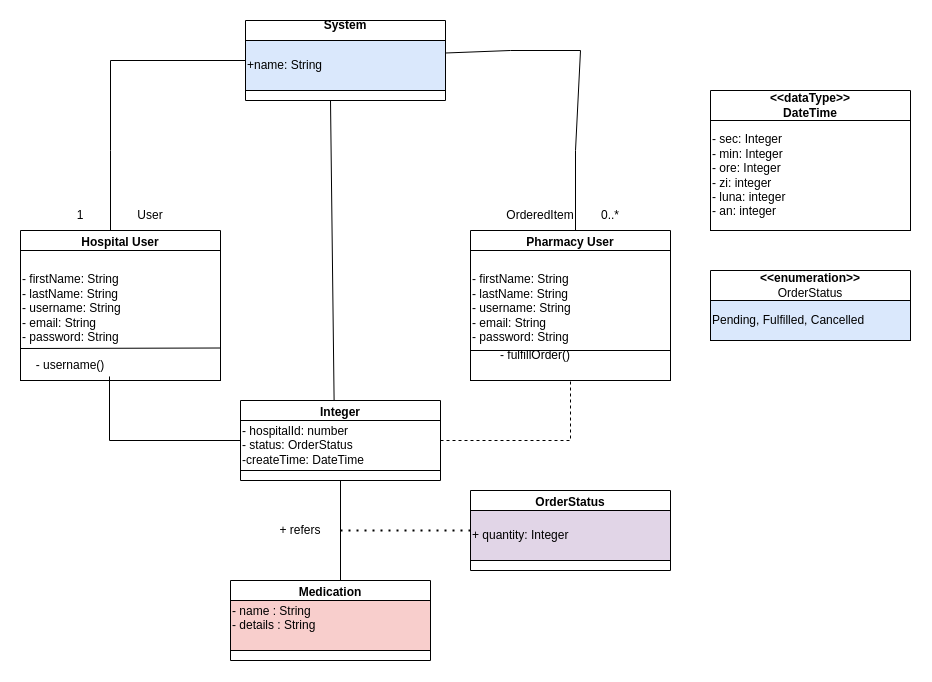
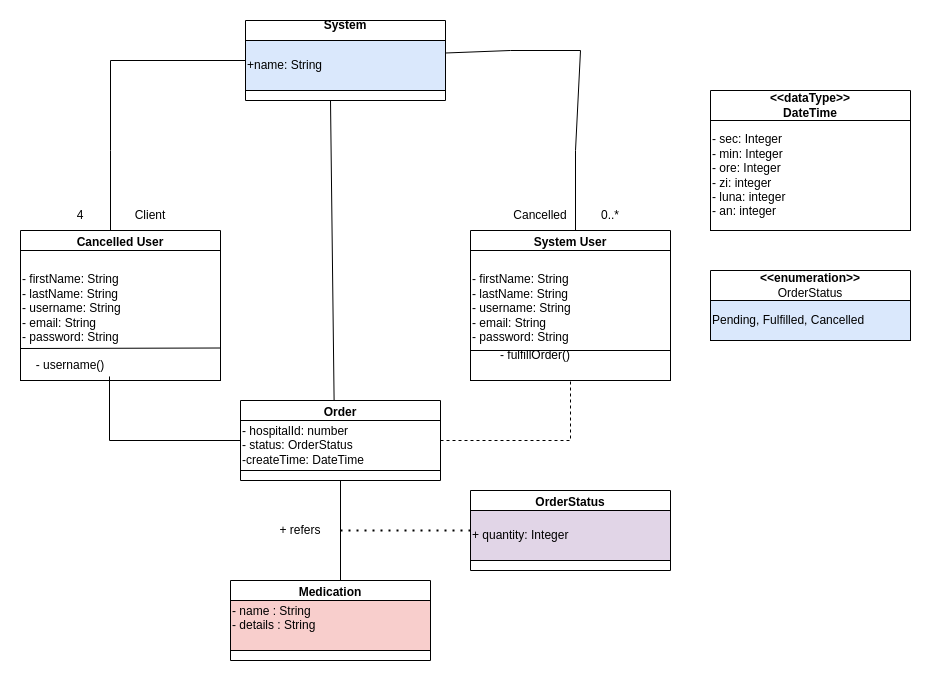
  <mxCell id="0" />
  <mxCell id="1" parent="0" />
- <mxCell id="2" value="Hospital User" style="swimlane;whiteSpace=wrap;html=1;" parent="1" vertex="1"><mxGeometry x="20" y="230" width="200" height="150" as="geometry" /></mxCell>
+ <mxCell id="2" value="Cancelled User" style="swimlane;whiteSpace=wrap;html=1;" parent="1" vertex="1"><mxGeometry x="20" y="230" width="200" height="150" as="geometry" /></mxCell>
  <mxCell id="3" value="- firstName: String&lt;div&gt;- lastName: String&lt;/div&gt;&lt;div&gt;- username: String&lt;/div&gt;&lt;div&gt;- email: String&lt;/div&gt;&lt;div&gt;- password: String&lt;/div&gt;&lt;div&gt;&lt;br&gt;&lt;/div&gt;" style="rounded=0;whiteSpace=wrap;html=1;align=left;" parent="2" vertex="1"><mxGeometry y="20" width="200" height="130" as="geometry" /></mxCell>
  <mxCell id="4" value="" style="endArrow=none;html=1;rounded=0;entryX=1;entryY=0.75;entryDx=0;entryDy=0;" edge="1" parent="2" target="3"><mxGeometry width="50" height="50" relative="1" as="geometry"><mxPoint y="118" as="sourcePoint" /><mxPoint x="370" y="70" as="targetPoint" /></mxGeometry></mxCell>
  <mxCell id="5" value="- username()" style="text;html=1;align=center;verticalAlign=middle;whiteSpace=wrap;rounded=0;" vertex="1" parent="2"><mxGeometry y="120" width="100" height="30" as="geometry" /></mxCell>
  <mxCell id="6" value="&amp;lt;&amp;lt;dataType&amp;gt;&amp;gt;&lt;div&gt;DateTime&lt;/div&gt;" style="swimlane;whiteSpace=wrap;html=1;startSize=30;" parent="1" vertex="1"><mxGeometry x="710" y="90" width="200" height="140" as="geometry" /></mxCell>
  <mxCell id="7" value="- sec: Integer&lt;div&gt;- min: Integer&lt;/div&gt;&lt;div&gt;- ore: Integer&lt;/div&gt;&lt;div&gt;- zi: integer&lt;/div&gt;&lt;div&gt;- luna: integer&lt;/div&gt;&lt;div&gt;- an: integer&lt;/div&gt;" style="rounded=0;whiteSpace=wrap;html=1;align=left;" parent="6" vertex="1"><mxGeometry y="30" width="200" height="110" as="geometry" /></mxCell>
- <mxCell id="8" value="Pharmacy User" style="swimlane;whiteSpace=wrap;html=1;" parent="1" vertex="1"><mxGeometry x="470" y="230" width="200" height="150" as="geometry" /></mxCell>
+ <mxCell id="8" value="System User" style="swimlane;whiteSpace=wrap;html=1;" parent="1" vertex="1"><mxGeometry x="470" y="230" width="200" height="150" as="geometry" /></mxCell>
  <mxCell id="9" value="- firstName: String&lt;div&gt;- lastName: String&lt;/div&gt;&lt;div&gt;- username: String&lt;/div&gt;&lt;div&gt;- email: String&lt;/div&gt;&lt;div&gt;- password: String&lt;/div&gt;&lt;div&gt;&lt;br&gt;&lt;/div&gt;" style="rounded=0;whiteSpace=wrap;html=1;align=left;" parent="8" vertex="1"><mxGeometry y="20" width="200" height="130" as="geometry" /></mxCell>
  <mxCell id="10" value="" style="endArrow=none;html=1;rounded=0;entryX=1;entryY=0.75;entryDx=0;entryDy=0;" edge="1" parent="8"><mxGeometry width="50" height="50" relative="1" as="geometry"><mxPoint y="120" as="sourcePoint" /><mxPoint x="200" y="120" as="targetPoint" /></mxGeometry></mxCell>
  <mxCell id="11" value="- fulfillOrder()" style="text;html=1;align=center;verticalAlign=middle;whiteSpace=wrap;rounded=0;" vertex="1" parent="8"><mxGeometry x="15" y="110" width="100" height="30" as="geometry" /></mxCell>
  <mxCell id="12" value="&amp;lt;&amp;lt;enumeration&amp;gt;&amp;gt;&lt;div&gt;&lt;span style=&quot;font-weight: 400; text-align: left;&quot;&gt;OrderStatus&lt;/span&gt;&lt;/div&gt;" style="swimlane;whiteSpace=wrap;html=1;startSize=30;" parent="1" vertex="1"><mxGeometry x="710" y="270" width="200" height="60" as="geometry" /></mxCell>
  <mxCell id="13" value="Pending, Fulfilled, Cancelled" style="rounded=0;whiteSpace=wrap;html=1;align=left;fillColor=#dae8fc;" parent="12" vertex="1"><mxGeometry y="30" width="200" height="40" as="geometry" /></mxCell>
  <mxCell id="14" value="" style="endArrow=none;html=1;rounded=0;entryX=1;entryY=0.5;entryDx=0;entryDy=0;" parent="1" target="20" edge="1"><mxGeometry width="50" height="50" relative="1" as="geometry"><mxPoint x="110" y="230" as="sourcePoint" /><mxPoint x="580" y="220" as="targetPoint" /><Array as="points"><mxPoint x="110" y="150" /><mxPoint x="110" y="60" /></Array></mxGeometry></mxCell>
- <mxCell id="15" value="1" style="text;html=1;align=center;verticalAlign=middle;whiteSpace=wrap;rounded=0;" parent="1" vertex="1"><mxGeometry x="50" y="200" width="60" height="30" as="geometry" /></mxCell>
- <mxCell id="16" value="User" style="text;html=1;align=center;verticalAlign=middle;whiteSpace=wrap;rounded=0;" parent="1" vertex="1"><mxGeometry x="120" y="200" width="60" height="30" as="geometry" /></mxCell>
- <mxCell id="17" value="OrderedItem" style="text;html=1;align=center;verticalAlign=middle;whiteSpace=wrap;rounded=0;" parent="1" vertex="1"><mxGeometry x="510" y="200" width="60" height="30" as="geometry" /></mxCell>
+ <mxCell id="15" value="4" style="text;html=1;align=center;verticalAlign=middle;whiteSpace=wrap;rounded=0;" parent="1" vertex="1"><mxGeometry x="50" y="200" width="60" height="30" as="geometry" /></mxCell>
+ <mxCell id="16" value="Client" style="text;html=1;align=center;verticalAlign=middle;whiteSpace=wrap;rounded=0;" parent="1" vertex="1"><mxGeometry x="120" y="200" width="60" height="30" as="geometry" /></mxCell>
+ <mxCell id="17" value="Cancelled" style="text;html=1;align=center;verticalAlign=middle;whiteSpace=wrap;rounded=0;" parent="1" vertex="1"><mxGeometry x="510" y="200" width="60" height="30" as="geometry" /></mxCell>
  <mxCell id="18" value="0..*" style="text;html=1;align=center;verticalAlign=middle;whiteSpace=wrap;rounded=0;" parent="1" vertex="1"><mxGeometry x="580" y="200" width="60" height="30" as="geometry" /></mxCell>
  <mxCell id="19" value="" style="endArrow=none;html=1;rounded=0;exitX=0.468;exitY=-0.006;exitDx=0;exitDy=0;exitPerimeter=0;" parent="1" edge="1" source="23"><mxGeometry width="50" height="50" relative="1" as="geometry"><mxPoint x="330" y="160" as="sourcePoint" /><mxPoint x="330" y="100" as="targetPoint" /></mxGeometry></mxCell>
  <mxCell id="20" value="System&lt;div&gt;&lt;br&gt;&lt;/div&gt;" style="swimlane;whiteSpace=wrap;html=1;" parent="1" vertex="1"><mxGeometry x="245" y="20" width="200" height="80" as="geometry" /></mxCell>
  <mxCell id="21" value="+name: String" style="rounded=0;whiteSpace=wrap;html=1;align=left;fillColor=#dae8fc;" parent="20" vertex="1"><mxGeometry y="20" width="200" height="50" as="geometry" /></mxCell>
  <mxCell id="22" value="" style="endArrow=none;html=1;rounded=0;exitX=0.445;exitY=0.969;exitDx=0;exitDy=0;exitPerimeter=0;" edge="1" parent="1" source="3"><mxGeometry width="50" height="50" relative="1" as="geometry"><mxPoint x="109" y="520" as="sourcePoint" /><mxPoint x="260" y="440" as="targetPoint" /><Array as="points"><mxPoint x="109" y="440" /><mxPoint x="280" y="440" /></Array></mxGeometry></mxCell>
- <mxCell id="23" value="&lt;div&gt;Integer&lt;/div&gt;" style="swimlane;whiteSpace=wrap;html=1;" vertex="1" parent="1"><mxGeometry x="240" y="400" width="200" height="80" as="geometry" /></mxCell>
+ <mxCell id="23" value="&lt;div&gt;Order&lt;/div&gt;" style="swimlane;whiteSpace=wrap;html=1;" vertex="1" parent="1"><mxGeometry x="240" y="400" width="200" height="80" as="geometry" /></mxCell>
  <mxCell id="24" value="- hospitalId: number&lt;div&gt;- status: OrderStatus&lt;/div&gt;&lt;div&gt;-createTime: DateTime&lt;/div&gt;" style="rounded=0;whiteSpace=wrap;html=1;align=left;" vertex="1" parent="23"><mxGeometry y="20" width="200" height="50" as="geometry" /></mxCell>
  <mxCell id="25" value="" style="endArrow=none;html=1;rounded=0;entryX=0.5;entryY=1;entryDx=0;entryDy=0;exitX=1;exitY=0.5;exitDx=0;exitDy=0;dashed=1;" edge="1" parent="1" source="23" target="8"><mxGeometry width="50" height="50" relative="1" as="geometry"><mxPoint x="440" y="450" as="sourcePoint" /><mxPoint x="490" y="400" as="targetPoint" /><Array as="points"><mxPoint x="570" y="440" /></Array></mxGeometry></mxCell>
  <mxCell id="26" value="" style="endArrow=none;html=1;rounded=0;entryX=1;entryY=0.25;entryDx=0;entryDy=0;" edge="1" parent="1" target="21"><mxGeometry width="50" height="50" relative="1" as="geometry"><mxPoint x="575" y="230" as="sourcePoint" /><mxPoint x="910" y="60" as="targetPoint" /><Array as="points"><mxPoint x="575" y="150" /><mxPoint x="580" y="50" /><mxPoint x="510" y="50" /></Array></mxGeometry></mxCell>
  <mxCell id="27" value="" style="endArrow=none;html=1;rounded=0;" edge="1" parent="1"><mxGeometry width="50" height="50" relative="1" as="geometry"><mxPoint x="340" y="590" as="sourcePoint" /><mxPoint x="340" y="480" as="targetPoint" /></mxGeometry></mxCell>
  <mxCell id="28" value="&lt;div&gt;Medication&lt;/div&gt;" style="swimlane;whiteSpace=wrap;html=1;" vertex="1" parent="1"><mxGeometry x="230" y="580" width="200" height="80" as="geometry" /></mxCell>
  <mxCell id="29" value="- name : String&lt;div&gt;- details : String&lt;/div&gt;&lt;div&gt;&lt;br&gt;&lt;/div&gt;" style="rounded=0;whiteSpace=wrap;html=1;align=left;fillColor=#f8cecc;" vertex="1" parent="28"><mxGeometry y="20" width="200" height="50" as="geometry" /></mxCell>
  <mxCell id="30" value="" style="endArrow=none;dashed=1;html=1;dashPattern=1 3;strokeWidth=2;rounded=0;" edge="1" parent="1"><mxGeometry width="50" height="50" relative="1" as="geometry"><mxPoint x="340" y="530" as="sourcePoint" /><mxPoint x="470" y="530" as="targetPoint" /></mxGeometry></mxCell>
  <mxCell id="31" value="&lt;div&gt;OrderStatus&lt;/div&gt;" style="swimlane;whiteSpace=wrap;html=1;" vertex="1" parent="1"><mxGeometry x="470" y="490" width="200" height="80" as="geometry" /></mxCell>
  <mxCell id="32" value="&lt;div&gt;+ quantity: Integer&lt;/div&gt;" style="rounded=0;whiteSpace=wrap;html=1;align=left;fillColor=#e1d5e7;" vertex="1" parent="31"><mxGeometry y="20" width="200" height="50" as="geometry" /></mxCell>
  <mxCell id="33" value="+ refers" style="text;html=1;align=center;verticalAlign=middle;whiteSpace=wrap;rounded=0;" vertex="1" parent="1"><mxGeometry x="270" y="515" width="60" height="30" as="geometry" /></mxCell>
